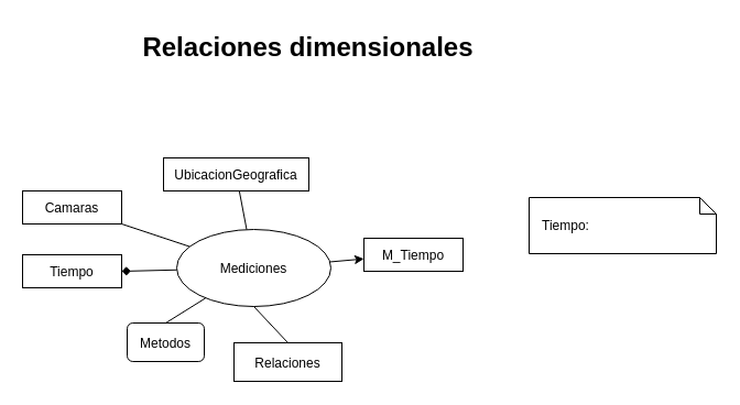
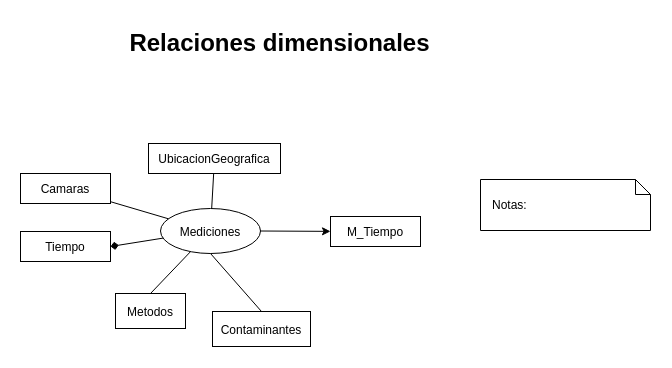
  <mxCell id="0" />
  <mxCell id="1" parent="0" />
  <mxCell id="2" value="UbicacionGeografica" style="" parent="1" vertex="1"><mxGeometry x="148" y="143" width="132" height="30" as="geometry" /></mxCell>
  <mxCell id="3" value="Camaras" style="" parent="1" vertex="1"><mxGeometry x="20" y="173" width="90" height="30" as="geometry" /></mxCell>
  <mxCell id="4" value="Tiempo" style="" parent="1" vertex="1"><mxGeometry x="20" y="231" width="90" height="30" as="geometry" /></mxCell>
- <mxCell id="5" value="Metodos" style="rounded=1;" parent="1" vertex="1"><mxGeometry x="115" y="293" width="70" height="35" as="geometry" /></mxCell>
+ <mxCell id="5" value="Metodos" style="" parent="1" vertex="1"><mxGeometry x="115" y="293" width="70" height="35" as="geometry" /></mxCell>
  <mxCell id="6" value="M_Tiempo" style="" parent="1" vertex="1"><mxGeometry x="330" y="216" width="90" height="30" as="geometry" /></mxCell>
- <mxCell id="7" value="Mediciones" style="ellipse" parent="1" vertex="1"><mxGeometry x="160" y="208" width="140" height="70" as="geometry" /></mxCell>
+ <mxCell id="7" value="Mediciones" style="ellipse" parent="1" vertex="1"><mxGeometry x="160" y="208" width="100" height="45" as="geometry" /></mxCell>
  <mxCell id="8" value="" style="edgeStyle=none;endArrow=none;" parent="1" source="7" target="2" edge="1"><mxGeometry width="100" height="100" relative="1" as="geometry"><mxPoint x="170" y="463" as="sourcePoint" /><mxPoint x="270" y="363" as="targetPoint" /></mxGeometry></mxCell>
  <mxCell id="9" value="" style="edgeStyle=none;endArrow=none;" parent="1" source="7" target="3" edge="1"><mxGeometry width="100" height="100" relative="1" as="geometry"><mxPoint x="220" y="218" as="sourcePoint" /><mxPoint x="120" y="203" as="targetPoint" /></mxGeometry></mxCell>
  <mxCell id="10" value="" style="edgeStyle=none;endArrow=diamond;entryX=1;entryY=0.5;" parent="1" source="7" target="4" edge="1"><mxGeometry width="100" height="100" relative="1" as="geometry"><mxPoint x="184.25" y="224.77" as="sourcePoint" /><mxPoint x="120" y="211.19" as="targetPoint" /></mxGeometry></mxCell>
  <mxCell id="11" value="" style="edgeStyle=none;endArrow=none;entryX=0.5;entryY=0" parent="1" source="7" target="5" edge="1"><mxGeometry width="100" height="100" relative="1" as="geometry"><mxPoint x="170" y="240.5" as="sourcePoint" /><mxPoint x="120" y="256" as="targetPoint" /></mxGeometry></mxCell>
  <mxCell id="12" value="" style="edgeStyle=none;" parent="1" source="7" target="6" edge="1"><mxGeometry width="100" height="100" relative="1" as="geometry"><mxPoint x="330" y="344" as="sourcePoint" /><mxPoint x="330" y="307" as="targetPoint" /></mxGeometry></mxCell>
  <mxCell id="13" value="Relaciones dimensionales" style="text;align=center;verticalAlign=middle;fontFamily=Helvetica;fontSize=24;fontStyle=1" parent="1" vertex="1"><mxGeometry x="115" y="20" width="329" height="40" as="geometry" /></mxCell>
- <mxCell id="14" value="Relaciones" style="" parent="1" vertex="1"><mxGeometry x="212" y="311" width="98" height="35" as="geometry" /></mxCell>
+ <mxCell id="14" value="Contaminantes" style="" parent="1" vertex="1"><mxGeometry x="212" y="311" width="98" height="35" as="geometry" /></mxCell>
  <mxCell id="15" value="" style="edgeStyle=none;endArrow=none;entryX=0.5;entryY=0;exitX=0.5;exitY=1;" parent="1" source="7" target="14" edge="1"><mxGeometry width="100" height="100" relative="1" as="geometry"><mxPoint x="200.037" y="261.129" as="sourcePoint" /><mxPoint x="160" y="303" as="targetPoint" /></mxGeometry></mxCell>
- <mxCell id="16" value="&lt;div&gt;Tiempo:&lt;/div&gt;" style="shape=note;size=15;align=left;spacingLeft=10;html=1;whiteSpace=wrap;" parent="1" vertex="1"><mxGeometry x="480" y="179" width="170" height="51" as="geometry" /></mxCell>
+ <mxCell id="16" value="&lt;div&gt;Notas:&lt;/div&gt;" style="shape=note;size=15;align=left;spacingLeft=10;html=1;whiteSpace=wrap;" parent="1" vertex="1"><mxGeometry x="480" y="179" width="170" height="51" as="geometry" /></mxCell>
